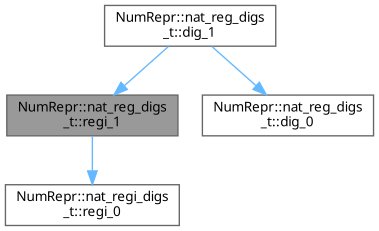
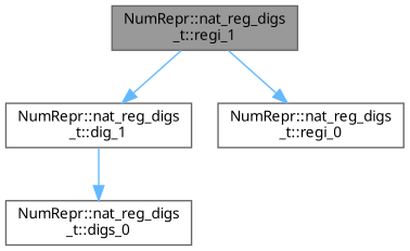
  digraph {
    fontname="Noto Sans"
    rankdir=TB
    node [color=grey40 fillcolor=white fontname="Noto Sans" fontsize=10 shape=box style=filled]
    edge [color=steelblue1 fontname="Noto Sans" fontsize=10 labelfontname=Helvetica labelfontsize=10 style=solid]
    n1 [color=gray40 fillcolor=grey60 fontcolor=black height=0.2 label="NumRepr::nat_reg_digs\l_t::regi_1" width=0.4]
    n2 [height=0.2 label="NumRepr::nat_reg_digs\l_t::dig_1" width=0.4]
-   n3 [height=0.2 label="NumRepr::nat_regi_digs\l_t::regi_0" width=0.4]
-   n4 [height=0.2 label="NumRepr::nat_reg_digs\l_t::dig_0" width=0.4]
-   n2 -> n1
+   n3 [height=0.2 label="NumRepr::nat_reg_digs\l_t::regi_0" width=0.4]
+   n4 [height=0.2 label="NumRepr::nat_reg_digs\l_t::digs_0" width=0.4]
+   n1 -> n2
    n1 -> n3
    n2 -> n4
  }
